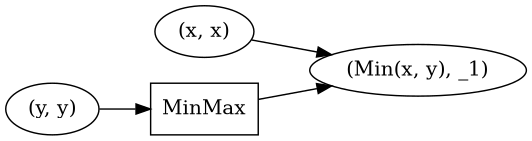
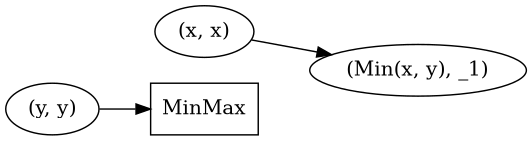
  digraph {
    rankdir=LR
    MinMax [shape=box]
    "(Min(x, y), _1)"
    "(x, x)"
    "(y, y)"
-   MinMax -> "(Min(x, y), _1)"
    "(x, x)" -> "(Min(x, y), _1)"
    "(y, y)" -> MinMax
  }
